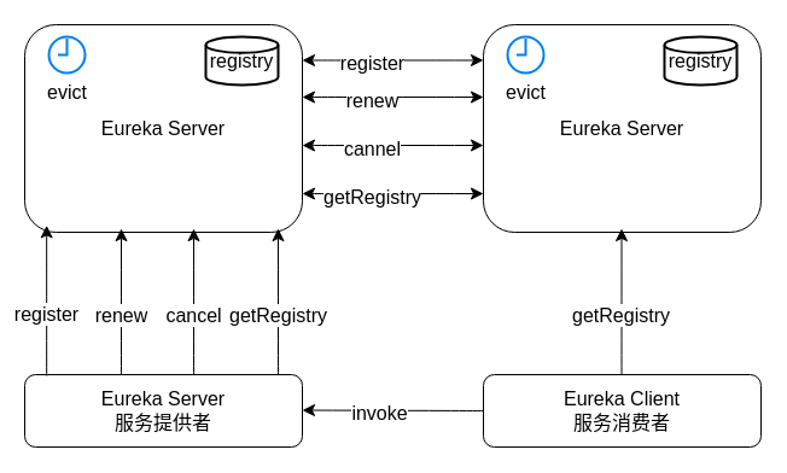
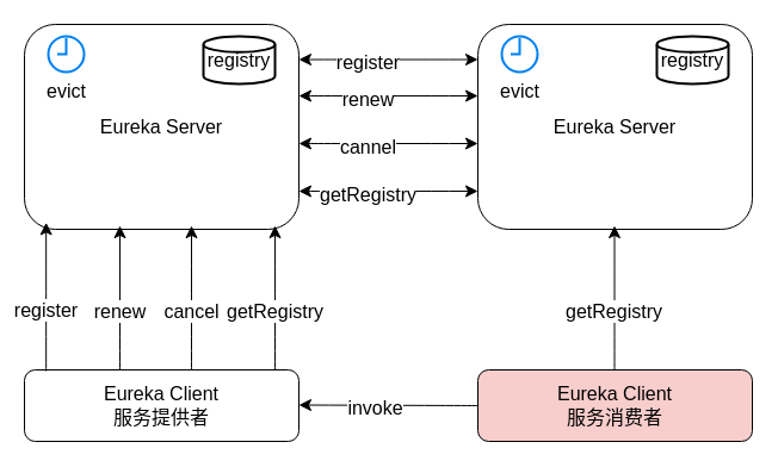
  <mxCell id="0" />
  <mxCell id="1" parent="0" />
  <mxCell id="2" value="Eureka Server" style="rounded=1;whiteSpace=wrap;html=1;fontSize=16;" vertex="1" parent="1"><mxGeometry x="20" y="20" width="230" height="172" as="geometry" /></mxCell>
  <mxCell id="3" value="Eureka Server" style="rounded=1;whiteSpace=wrap;html=1;fontSize=16;" vertex="1" parent="1"><mxGeometry x="400" y="20" width="230" height="172" as="geometry" /></mxCell>
- <mxCell id="4" value="Eureka Server&lt;br&gt;服务提供者" style="rounded=1;whiteSpace=wrap;html=1;fontSize=16;" vertex="1" parent="1"><mxGeometry x="20" y="310" width="230" height="60" as="geometry" /></mxCell>
- <mxCell id="5" value="Eureka Client&lt;br&gt;服务消费者" style="rounded=1;whiteSpace=wrap;html=1;fontSize=16;" vertex="1" parent="1"><mxGeometry x="400" y="310" width="230" height="60" as="geometry" /></mxCell>
+ <mxCell id="4" value="Eureka Client&lt;br&gt;服务提供者" style="rounded=1;whiteSpace=wrap;html=1;fontSize=16;" vertex="1" parent="1"><mxGeometry x="20" y="310" width="230" height="60" as="geometry" /></mxCell>
+ <mxCell id="5" value="Eureka Client&lt;br&gt;服务消费者" style="rounded=1;whiteSpace=wrap;html=1;fontSize=16;fillColor=#f8cecc;" vertex="1" parent="1"><mxGeometry x="400" y="310" width="230" height="60" as="geometry" /></mxCell>
  <mxCell id="6" value="" style="endArrow=classic;html=1;rounded=0;fontSize=12;startSize=8;endSize=8;curved=1;exitX=0.079;exitY=0.017;exitDx=0;exitDy=0;exitPerimeter=0;entryX=0.079;entryY=0.967;entryDx=0;entryDy=0;entryPerimeter=0;" edge="1" parent="1" source="4" target="2"><mxGeometry width="50" height="50" relative="1" as="geometry"><mxPoint x="70" y="280" as="sourcePoint" /><mxPoint x="120" y="230" as="targetPoint" /></mxGeometry></mxCell>
  <mxCell id="7" value="register" style="edgeLabel;html=1;align=center;verticalAlign=middle;resizable=0;points=[];fontSize=16;" vertex="1" connectable="0" parent="6"><mxGeometry x="-0.173" y="1" relative="1" as="geometry"><mxPoint as="offset" /></mxGeometry></mxCell>
  <mxCell id="8" value="" style="endArrow=classic;html=1;rounded=0;fontSize=12;startSize=8;endSize=8;curved=1;exitX=0.079;exitY=0.017;exitDx=0;exitDy=0;exitPerimeter=0;entryX=0.079;entryY=0.967;entryDx=0;entryDy=0;entryPerimeter=0;" edge="1" parent="1"><mxGeometry width="50" height="50" relative="1" as="geometry"><mxPoint x="100" y="310" as="sourcePoint" /><mxPoint x="100" y="189" as="targetPoint" /></mxGeometry></mxCell>
  <mxCell id="9" value="renew" style="edgeLabel;html=1;align=center;verticalAlign=middle;resizable=0;points=[];fontSize=16;" vertex="1" connectable="0" parent="8"><mxGeometry x="-0.173" y="1" relative="1" as="geometry"><mxPoint as="offset" /></mxGeometry></mxCell>
  <mxCell id="10" value="" style="endArrow=classic;html=1;rounded=0;fontSize=12;startSize=8;endSize=8;curved=1;exitX=0.079;exitY=0.017;exitDx=0;exitDy=0;exitPerimeter=0;entryX=0.079;entryY=0.967;entryDx=0;entryDy=0;entryPerimeter=0;" edge="1" parent="1"><mxGeometry width="50" height="50" relative="1" as="geometry"><mxPoint x="160" y="310" as="sourcePoint" /><mxPoint x="160" y="189" as="targetPoint" /></mxGeometry></mxCell>
  <mxCell id="11" value="cancel" style="edgeLabel;html=1;align=center;verticalAlign=middle;resizable=0;points=[];fontSize=16;" vertex="1" connectable="0" parent="10"><mxGeometry x="-0.173" y="1" relative="1" as="geometry"><mxPoint as="offset" /></mxGeometry></mxCell>
  <mxCell id="12" value="" style="endArrow=classic;html=1;rounded=0;fontSize=12;startSize=8;endSize=8;curved=1;exitX=0.079;exitY=0.017;exitDx=0;exitDy=0;exitPerimeter=0;entryX=0.079;entryY=0.967;entryDx=0;entryDy=0;entryPerimeter=0;" edge="1" parent="1"><mxGeometry width="50" height="50" relative="1" as="geometry"><mxPoint x="230" y="310" as="sourcePoint" /><mxPoint x="230" y="189" as="targetPoint" /></mxGeometry></mxCell>
  <mxCell id="13" value="getRegistry" style="edgeLabel;html=1;align=center;verticalAlign=middle;resizable=0;points=[];fontSize=16;" vertex="1" connectable="0" parent="12"><mxGeometry x="-0.173" y="1" relative="1" as="geometry"><mxPoint as="offset" /></mxGeometry></mxCell>
  <mxCell id="14" value="evict" style="html=1;verticalLabelPosition=bottom;align=center;labelBackgroundColor=#ffffff;verticalAlign=top;strokeWidth=2;strokeColor=#0080F0;shadow=0;dashed=0;shape=mxgraph.ios7.icons.clock;fontSize=16;" vertex="1" parent="1"><mxGeometry x="40" width="30" height="30" as="geometry" y="30" /></mxCell>
  <mxCell id="15" value="registry" style="strokeWidth=2;html=1;shape=mxgraph.flowchart.database;whiteSpace=wrap;fontSize=16;" vertex="1" parent="1"><mxGeometry x="170" width="60" height="40" as="geometry" y="30" /></mxCell>
  <mxCell id="16" value="" style="endArrow=classic;html=1;rounded=0;fontSize=12;startSize=8;endSize=8;curved=1;exitX=0.079;exitY=0.017;exitDx=0;exitDy=0;exitPerimeter=0;entryX=0.079;entryY=0.967;entryDx=0;entryDy=0;entryPerimeter=0;" edge="1" parent="1"><mxGeometry width="50" height="50" relative="1" as="geometry"><mxPoint x="514.5" y="310" as="sourcePoint" /><mxPoint x="514.5" y="189" as="targetPoint" /></mxGeometry></mxCell>
  <mxCell id="17" value="getRegistry" style="edgeLabel;html=1;align=center;verticalAlign=middle;resizable=0;points=[];fontSize=16;" vertex="1" connectable="0" parent="16"><mxGeometry x="-0.173" y="1" relative="1" as="geometry"><mxPoint as="offset" /></mxGeometry></mxCell>
  <mxCell id="18" value="" style="edgeStyle=none;orthogonalLoop=1;jettySize=auto;html=1;rounded=0;fontSize=12;startSize=8;endSize=8;curved=1;exitX=0;exitY=0.5;exitDx=0;exitDy=0;" edge="1" parent="1" source="5"><mxGeometry width="140" relative="1" as="geometry"><mxPoint x="350" y="339.5" as="sourcePoint" /><mxPoint x="250" y="339.5" as="targetPoint" /><Array as="points" /></mxGeometry></mxCell>
  <mxCell id="19" value="invoke" style="edgeLabel;html=1;align=center;verticalAlign=middle;resizable=0;points=[];fontSize=16;" vertex="1" connectable="0" parent="18"><mxGeometry x="0.147" y="2" relative="1" as="geometry"><mxPoint as="offset" /></mxGeometry></mxCell>
  <mxCell id="20" value="" style="endArrow=classic;startArrow=classic;html=1;rounded=0;fontSize=12;startSize=8;endSize=8;curved=1;" edge="1" parent="1"><mxGeometry width="50" height="50" relative="1" as="geometry"><mxPoint x="250" y="49.5" as="sourcePoint" /><mxPoint x="400" y="49.5" as="targetPoint" /></mxGeometry></mxCell>
  <mxCell id="21" value="register" style="edgeLabel;html=1;align=center;verticalAlign=middle;resizable=0;points=[];fontSize=16;" vertex="1" connectable="0" parent="20"><mxGeometry x="-0.24" y="-1" relative="1" as="geometry"><mxPoint y="1" as="offset" /></mxGeometry></mxCell>
  <mxCell id="22" value="" style="endArrow=classic;startArrow=classic;html=1;rounded=0;fontSize=12;startSize=8;endSize=8;curved=1;" edge="1" parent="1"><mxGeometry width="50" height="50" relative="1" as="geometry"><mxPoint x="250" y="80" as="sourcePoint" /><mxPoint x="400" y="80" as="targetPoint" /></mxGeometry></mxCell>
  <mxCell id="23" value="renew" style="edgeLabel;html=1;align=center;verticalAlign=middle;resizable=0;points=[];fontSize=16;" vertex="1" connectable="0" parent="22"><mxGeometry x="-0.24" y="-1" relative="1" as="geometry"><mxPoint y="1" as="offset" /></mxGeometry></mxCell>
  <mxCell id="24" value="" style="endArrow=classic;startArrow=classic;html=1;rounded=0;fontSize=12;startSize=8;endSize=8;curved=1;" edge="1" parent="1"><mxGeometry width="50" height="50" relative="1" as="geometry"><mxPoint x="250" y="120" as="sourcePoint" /><mxPoint x="400" y="120" as="targetPoint" /></mxGeometry></mxCell>
  <mxCell id="25" value="cannel" style="edgeLabel;html=1;align=center;verticalAlign=middle;resizable=0;points=[];fontSize=16;" vertex="1" connectable="0" parent="24"><mxGeometry x="-0.24" y="-1" relative="1" as="geometry"><mxPoint y="1" as="offset" /></mxGeometry></mxCell>
  <mxCell id="26" value="" style="endArrow=classic;startArrow=classic;html=1;rounded=0;fontSize=12;startSize=8;endSize=8;curved=1;" edge="1" parent="1"><mxGeometry width="50" height="50" relative="1" as="geometry"><mxPoint x="250" y="160" as="sourcePoint" /><mxPoint x="400" y="160" as="targetPoint" /></mxGeometry></mxCell>
  <mxCell id="27" value="getRegistry" style="edgeLabel;html=1;align=center;verticalAlign=middle;resizable=0;points=[];fontSize=16;" vertex="1" connectable="0" parent="26"><mxGeometry x="-0.24" y="-1" relative="1" as="geometry"><mxPoint y="1" as="offset" /></mxGeometry></mxCell>
  <mxCell id="28" value="evict" style="html=1;verticalLabelPosition=bottom;align=center;labelBackgroundColor=#ffffff;verticalAlign=top;strokeWidth=2;strokeColor=#0080F0;shadow=0;dashed=0;shape=mxgraph.ios7.icons.clock;fontSize=16;" vertex="1" parent="1"><mxGeometry x="420" width="30" height="30" as="geometry" y="30" /></mxCell>
  <mxCell id="29" value="registry" style="strokeWidth=2;html=1;shape=mxgraph.flowchart.database;whiteSpace=wrap;fontSize=16;" vertex="1" parent="1"><mxGeometry x="550" width="60" height="40" as="geometry" y="30" /></mxCell>
